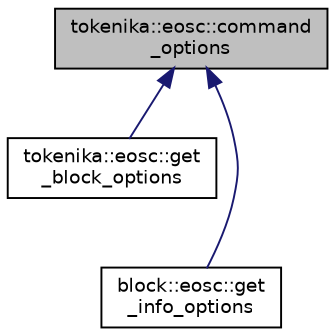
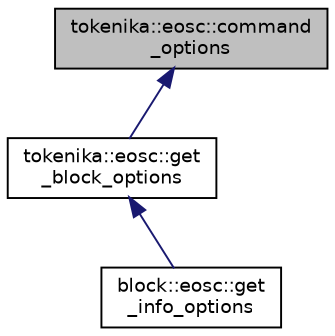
  digraph {
    node [color=black fillcolor=white fontname=Helvetica fontsize=10 shape=record style=filled]
    edge [color=midnightblue dir=back fontname=Helvetica fontsize=10 labelfontname=Helvetica labelfontsize=10 style=solid]
    n1 [fillcolor=grey75 fontcolor=black height=0.2 label="tokenika::eosc::command\l_options" width=0.4]
    n2 [height=0.2 label="tokenika::eosc::get\l_block_options" width=0.4]
    n3 [height=0.2 label="block::eosc::get\l_info_options" width=0.4]
    n1 -> n2
-   n1 -> n3
+   n2 -> n3
  }
